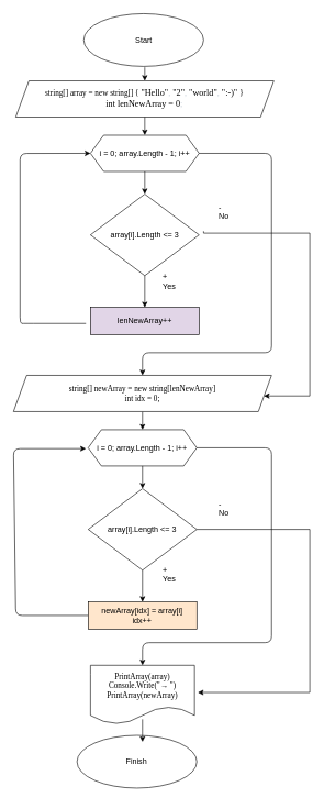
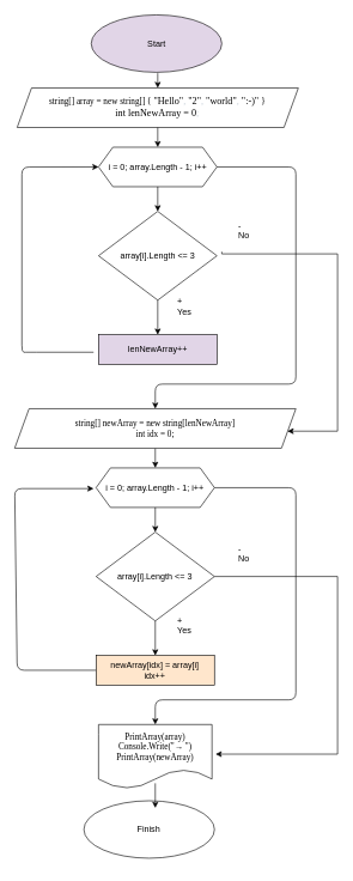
  <mxCell id="0" />
  <mxCell id="1" parent="0" />
  <mxCell id="2" value="" style="group" parent="1" vertex="1" connectable="0"><mxGeometry x="20" y="60" width="395.31" height="1145" as="geometry" /></mxCell>
  <mxCell id="3" value="string[] array = new string[] {&amp;nbsp;&lt;span class=&quot;pl-s&quot; style=&quot;font-family: , , &amp;#34;sf mono&amp;#34; , &amp;#34;menlo&amp;#34; , &amp;#34;consolas&amp;#34; , &amp;#34;liberation mono&amp;#34; , monospace ; font-size: 13.6px ; box-sizing: border-box&quot;&gt;&lt;span class=&quot;pl-pds&quot; style=&quot;box-sizing: border-box&quot;&gt;&quot;&lt;/span&gt;Hello&lt;span class=&quot;pl-pds&quot; style=&quot;box-sizing: border-box&quot;&gt;&quot;&lt;/span&gt;&lt;/span&gt;&lt;span style=&quot;color: rgb(201 , 209 , 217) ; font-family: , , &amp;#34;sf mono&amp;#34; , &amp;#34;menlo&amp;#34; , &amp;#34;consolas&amp;#34; , &amp;#34;liberation mono&amp;#34; , monospace ; font-size: 13.6px&quot;&gt;, &lt;/span&gt;&lt;span class=&quot;pl-s&quot; style=&quot;font-family: , , &amp;#34;sf mono&amp;#34; , &amp;#34;menlo&amp;#34; , &amp;#34;consolas&amp;#34; , &amp;#34;liberation mono&amp;#34; , monospace ; font-size: 13.6px ; box-sizing: border-box&quot;&gt;&lt;span class=&quot;pl-pds&quot; style=&quot;box-sizing: border-box&quot;&gt;&quot;&lt;/span&gt;2&lt;span class=&quot;pl-pds&quot; style=&quot;box-sizing: border-box&quot;&gt;&quot;&lt;/span&gt;&lt;/span&gt;&lt;span style=&quot;color: rgb(201 , 209 , 217) ; font-family: , , &amp;#34;sf mono&amp;#34; , &amp;#34;menlo&amp;#34; , &amp;#34;consolas&amp;#34; , &amp;#34;liberation mono&amp;#34; , monospace ; font-size: 13.6px&quot;&gt;, &lt;/span&gt;&lt;span class=&quot;pl-s&quot; style=&quot;font-family: , , &amp;#34;sf mono&amp;#34; , &amp;#34;menlo&amp;#34; , &amp;#34;consolas&amp;#34; , &amp;#34;liberation mono&amp;#34; , monospace ; font-size: 13.6px ; box-sizing: border-box&quot;&gt;&lt;span class=&quot;pl-pds&quot; style=&quot;box-sizing: border-box&quot;&gt;&quot;&lt;/span&gt;world&lt;span class=&quot;pl-pds&quot; style=&quot;box-sizing: border-box&quot;&gt;&quot;&lt;/span&gt;&lt;/span&gt;&lt;span style=&quot;color: rgb(201 , 209 , 217) ; font-family: , , &amp;#34;sf mono&amp;#34; , &amp;#34;menlo&amp;#34; , &amp;#34;consolas&amp;#34; , &amp;#34;liberation mono&amp;#34; , monospace ; font-size: 13.6px&quot;&gt;, &lt;/span&gt;&lt;span class=&quot;pl-s&quot; style=&quot;font-family: , , &amp;#34;sf mono&amp;#34; , &amp;#34;menlo&amp;#34; , &amp;#34;consolas&amp;#34; , &amp;#34;liberation mono&amp;#34; , monospace ; font-size: 13.6px ; box-sizing: border-box&quot;&gt;&lt;span class=&quot;pl-pds&quot; style=&quot;box-sizing: border-box&quot;&gt;&quot;&lt;/span&gt;:-)&lt;span class=&quot;pl-pds&quot; style=&quot;box-sizing: border-box&quot;&gt;&quot;&amp;nbsp;&lt;/span&gt;&lt;/span&gt;&lt;span&gt;}&lt;br&gt;&lt;/span&gt;&lt;span class=&quot;pl-k&quot; style=&quot;font-family: , , &amp;#34;sf mono&amp;#34; , &amp;#34;menlo&amp;#34; , &amp;#34;consolas&amp;#34; , &amp;#34;liberation mono&amp;#34; , monospace ; font-size: 13.6px ; box-sizing: border-box&quot;&gt;int&lt;/span&gt;&lt;span style=&quot;color: rgb(201 , 209 , 217) ; font-family: , , &amp;#34;sf mono&amp;#34; , &amp;#34;menlo&amp;#34; , &amp;#34;consolas&amp;#34; , &amp;#34;liberation mono&amp;#34; , monospace ; font-size: 13.6px&quot;&gt; &lt;/span&gt;&lt;span class=&quot;pl-en&quot; style=&quot;font-family: , , &amp;#34;sf mono&amp;#34; , &amp;#34;menlo&amp;#34; , &amp;#34;consolas&amp;#34; , &amp;#34;liberation mono&amp;#34; , monospace ; font-size: 13.6px ; box-sizing: border-box&quot;&gt;lenNewArray&lt;/span&gt;&lt;span style=&quot;color: rgb(201 , 209 , 217) ; font-family: , , &amp;#34;sf mono&amp;#34; , &amp;#34;menlo&amp;#34; , &amp;#34;consolas&amp;#34; , &amp;#34;liberation mono&amp;#34; , monospace ; font-size: 13.6px&quot;&gt; &lt;/span&gt;&lt;span class=&quot;pl-k&quot; style=&quot;font-family: , , &amp;#34;sf mono&amp;#34; , &amp;#34;menlo&amp;#34; , &amp;#34;consolas&amp;#34; , &amp;#34;liberation mono&amp;#34; , monospace ; font-size: 13.6px ; box-sizing: border-box&quot;&gt;=&lt;/span&gt;&lt;span style=&quot;color: rgb(201 , 209 , 217) ; font-family: , , &amp;#34;sf mono&amp;#34; , &amp;#34;menlo&amp;#34; , &amp;#34;consolas&amp;#34; , &amp;#34;liberation mono&amp;#34; , monospace ; font-size: 13.6px&quot;&gt; &lt;/span&gt;&lt;span class=&quot;pl-c1&quot; style=&quot;font-family: , , &amp;#34;sf mono&amp;#34; , &amp;#34;menlo&amp;#34; , &amp;#34;consolas&amp;#34; , &amp;#34;liberation mono&amp;#34; , monospace ; font-size: 13.6px ; box-sizing: border-box&quot;&gt;0&lt;/span&gt;&lt;span style=&quot;color: rgb(201 , 209 , 217) ; font-family: , , &amp;#34;sf mono&amp;#34; , &amp;#34;menlo&amp;#34; , &amp;#34;consolas&amp;#34; , &amp;#34;liberation mono&amp;#34; , monospace ; font-size: 13.6px&quot;&gt;;&lt;/span&gt;&lt;span&gt;&lt;br&gt;&lt;/span&gt;" style="shape=parallelogram;perimeter=parallelogramPerimeter;whiteSpace=wrap;html=1;fixedSize=1;fontFamily=Lucida Console;" parent="2" vertex="1"><mxGeometry x="3.437" y="61.875" width="391.873" height="55.0" as="geometry" /></mxCell>
  <mxCell id="4" value="" style="edgeStyle=none;html=1;" parent="2" target="3" edge="1"><mxGeometry relative="1" as="geometry"><mxPoint x="199.374" y="41.25" as="sourcePoint" /></mxGeometry></mxCell>
  <mxCell id="5" value="PrintArray(array) Console.Write(&quot;→ &quot;) PrintArray(newArray)" style="shape=document;whiteSpace=wrap;html=1;boundedLbl=1;fontFamily=Lucida Console;" parent="2" vertex="1"><mxGeometry x="116.874" y="948.75" width="158.124" height="89.375" as="geometry" /></mxCell>
  <mxCell id="6" value="i = 0; array.Length - 1; i++" style="shape=hexagon;perimeter=hexagonPerimeter2;whiteSpace=wrap;html=1;fixedSize=1;" parent="2" vertex="1"><mxGeometry x="116.874" y="144.375" width="164.999" height="55.0" as="geometry" /></mxCell>
  <mxCell id="7" value="" style="edgeStyle=none;html=1;" parent="2" source="3" target="6" edge="1"><mxGeometry relative="1" as="geometry" /></mxCell>
  <mxCell id="8" value="array[i].Length &amp;lt;= 3" style="rhombus;whiteSpace=wrap;html=1;" parent="2" vertex="1"><mxGeometry x="116.874" y="233.75" width="164.999" height="123.75" as="geometry" /></mxCell>
  <mxCell id="9" value="" style="edgeStyle=none;html=1;" parent="2" source="6" target="8" edge="1"><mxGeometry relative="1" as="geometry" /></mxCell>
  <mxCell id="10" value="lenNewArray++" style="whiteSpace=wrap;html=1;fillColor=#e1d5e7;" parent="2" vertex="1"><mxGeometry x="116.874" y="405.625" width="164.999" height="41.25" as="geometry" /></mxCell>
  <mxCell id="11" value="" style="edgeStyle=none;html=1;" parent="2" source="8" target="10" edge="1"><mxGeometry relative="1" as="geometry" /></mxCell>
  <mxCell id="12" style="edgeStyle=none;html=1;entryX=0.5;entryY=0;entryDx=0;entryDy=0;" parent="2" source="13" target="5" edge="1"><mxGeometry relative="1" as="geometry"><Array as="points"><mxPoint x="391.873" y="618.75" /><mxPoint x="391.873" y="914.375" /><mxPoint x="195.936" y="914.375" /></Array></mxGeometry></mxCell>
  <mxCell id="13" value="i = 0; array.Length - 1; i++" style="shape=hexagon;perimeter=hexagonPerimeter2;whiteSpace=wrap;html=1;fixedSize=1;" parent="2" vertex="1"><mxGeometry x="113.437" y="591.25" width="164.999" height="55.0" as="geometry" /></mxCell>
  <mxCell id="14" value="array[i].Length &amp;lt;= 3" style="rhombus;whiteSpace=wrap;html=1;" parent="2" vertex="1"><mxGeometry x="113.437" y="680.625" width="164.999" height="123.75" as="geometry" /></mxCell>
  <mxCell id="15" value="" style="edgeStyle=none;html=1;" parent="2" source="13" target="14" edge="1"><mxGeometry relative="1" as="geometry" /></mxCell>
  <mxCell id="16" style="edgeStyle=none;html=1;" parent="2" source="17" edge="1"><mxGeometry relative="1" as="geometry"><mxPoint x="110" y="620" as="targetPoint" /><Array as="points"><mxPoint x="3.437" y="873.125" /><mxPoint y="620" /></Array></mxGeometry></mxCell>
  <mxCell id="17" value="newArray[idx] = array[i]&lt;br&gt;idx++" style="whiteSpace=wrap;html=1;fillColor=#ffe6cc;" parent="2" vertex="1"><mxGeometry x="113.437" y="852.5" width="164.999" height="41.25" as="geometry" /></mxCell>
  <mxCell id="18" value="" style="edgeStyle=none;html=1;entryX=0.5;entryY=0;entryDx=0;entryDy=0;exitX=0.5;exitY=1;exitDx=0;exitDy=0;" parent="2" source="14" target="17" edge="1"><mxGeometry relative="1" as="geometry"><mxPoint x="154.687" y="825.0" as="sourcePoint" /><mxPoint x="147.812" y="831.875" as="targetPoint" /></mxGeometry></mxCell>
  <mxCell id="19" value="" style="edgeStyle=none;html=1;" parent="2" source="20" target="13" edge="1"><mxGeometry relative="1" as="geometry" /></mxCell>
  <mxCell id="20" value="&lt;span&gt;string[] newArray = new string[lenNewArray]&lt;br&gt;int idx = 0;&lt;br&gt;&lt;/span&gt;" style="shape=parallelogram;perimeter=parallelogramPerimeter;whiteSpace=wrap;html=1;fixedSize=1;fontFamily=Lucida Console;" parent="2" vertex="1"><mxGeometry y="508.75" width="391.873" height="55.0" as="geometry" /></mxCell>
  <mxCell id="21" style="edgeStyle=none;html=1;entryX=0.5;entryY=0;entryDx=0;entryDy=0;" parent="2" source="6" target="20" edge="1"><mxGeometry relative="1" as="geometry"><mxPoint x="89.374" y="488.125" as="targetPoint" /><Array as="points"><mxPoint x="391.873" y="171.875" /><mxPoint x="391.873" y="474.375" /><mxPoint x="195.936" y="474.375" /></Array></mxGeometry></mxCell>
  <mxCell id="22" value="Finish" style="ellipse;whiteSpace=wrap;html=1;" vertex="1" parent="2"><mxGeometry x="96.44" y="1055" width="182" height="80" as="geometry" /></mxCell>
  <mxCell id="23" value="" style="edgeStyle=none;html=1;" edge="1" parent="2"><mxGeometry relative="1" as="geometry"><mxPoint x="195.94" y="1030.63" as="sourcePoint" /><mxPoint x="195.94" y="1065.005" as="targetPoint" /></mxGeometry></mxCell>
  <mxCell id="24" value="+&#13;&#10;Yes" style="text;whiteSpace=wrap;html=1;" vertex="1" parent="2"><mxGeometry x="225" y="346" width="50" height="50" as="geometry" /></mxCell>
  <mxCell id="25" value="+&#13;&#10;Yes" style="text;whiteSpace=wrap;html=1;" vertex="1" parent="2"><mxGeometry x="225" y="790" width="50" height="50" as="geometry" /></mxCell>
- <mxCell id="26" value="Start" style="ellipse;whiteSpace=wrap;html=1;" vertex="1" parent="2"><mxGeometry x="106.65" y="-40" width="182" height="80" as="geometry" /></mxCell>
+ <mxCell id="26" value="Start" style="ellipse;whiteSpace=wrap;html=1;fillColor=#e1d5e7;" vertex="1" parent="2"><mxGeometry x="106.65" y="-40" width="182" height="80" as="geometry" /></mxCell>
  <mxCell id="27" value="-&#13;&#10;No" style="text;whiteSpace=wrap;html=1;" vertex="1" parent="2"><mxGeometry x="310" y="690" width="50" height="50" as="geometry" /></mxCell>
  <mxCell id="28" style="edgeStyle=none;html=1;entryX=0;entryY=0.5;entryDx=0;entryDy=0;" edge="1" parent="2" target="6"><mxGeometry relative="1" as="geometry"><mxPoint x="120" y="177" as="targetPoint" /><Array as="points"><mxPoint x="20" y="430" /><mxPoint x="10" y="430" /><mxPoint x="10" y="172" /></Array><mxPoint x="110" y="430" as="sourcePoint" /></mxGeometry></mxCell>
  <mxCell id="29" value="-&#13;&#10;No" style="text;whiteSpace=wrap;html=1;" vertex="1" parent="2"><mxGeometry x="310" y="240" width="50" height="50" as="geometry" /></mxCell>
  <mxCell id="30" style="edgeStyle=orthogonalEdgeStyle;rounded=0;orthogonalLoop=1;jettySize=auto;html=1;" edge="1" parent="1" source="14"><mxGeometry relative="1" as="geometry"><mxPoint x="300" y="1050" as="targetPoint" /><Array as="points"><mxPoint x="470" y="803" /><mxPoint x="470" y="1050" /></Array></mxGeometry></mxCell>
  <mxCell id="31" style="edgeStyle=orthogonalEdgeStyle;rounded=0;orthogonalLoop=1;jettySize=auto;html=1;" edge="1" parent="1"><mxGeometry relative="1" as="geometry"><mxPoint x="400.214" y="600" as="targetPoint" /><mxPoint x="308.65" y="350" as="sourcePoint" /><Array as="points"><mxPoint x="309" y="353" /><mxPoint x="470" y="353" /><mxPoint x="470" y="600" /></Array></mxGeometry></mxCell>
